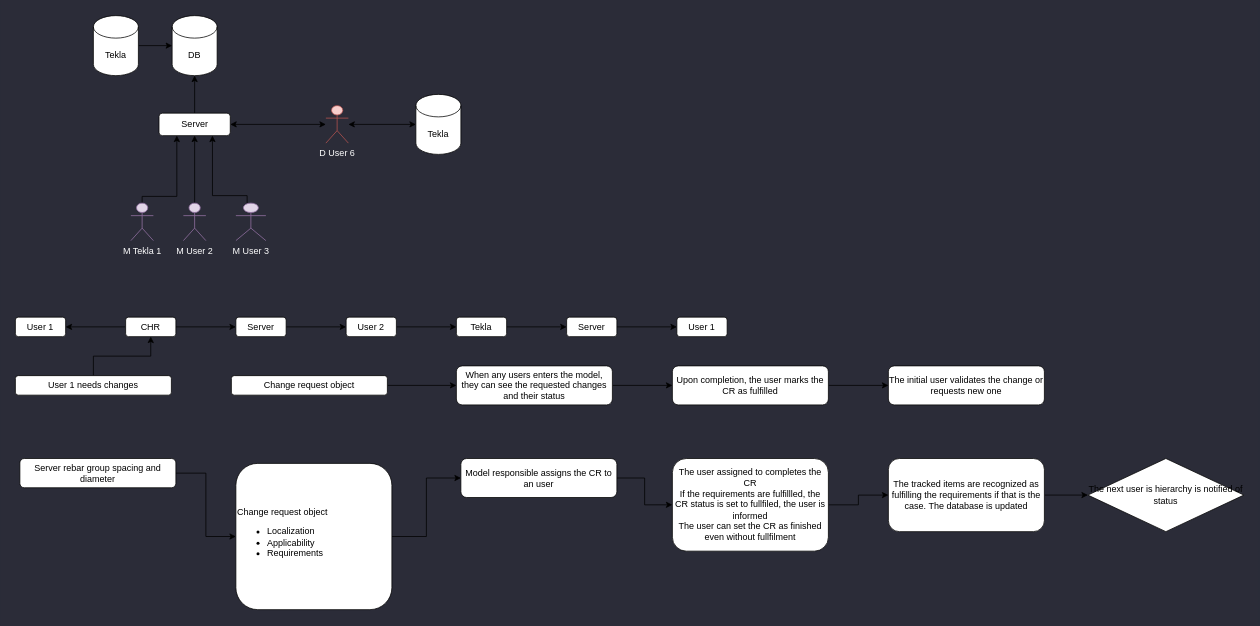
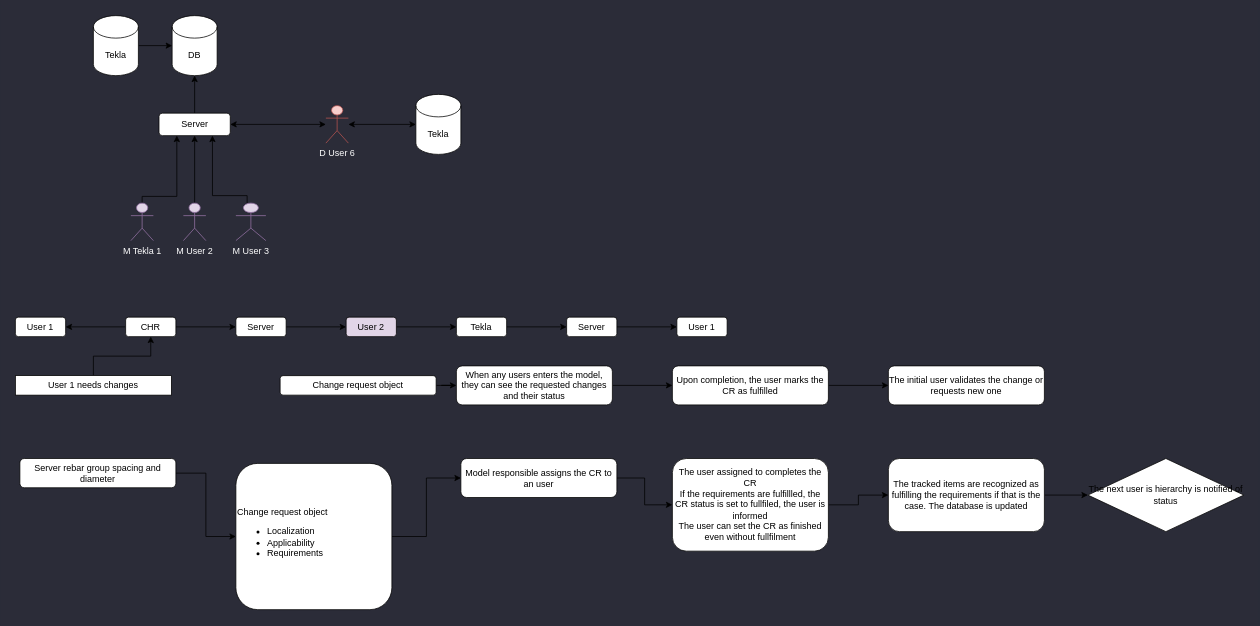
  <mxCell id="0" />
  <mxCell id="1" parent="0" />
  <mxCell id="2" style="edgeStyle=orthogonalEdgeStyle;rounded=0;orthogonalLoop=1;jettySize=auto;html=1;entryX=0.25;entryY=1;entryDx=0;entryDy=0;exitX=0.5;exitY=0;exitDx=0;exitDy=0;exitPerimeter=0;" edge="1" parent="1" source="3" target="9"><mxGeometry relative="1" as="geometry"><mxPoint x="189" y="260" as="sourcePoint" /><Array as="points"><mxPoint x="189" y="261" /><mxPoint x="235" y="261" /></Array></mxGeometry></mxCell>
  <mxCell id="3" value="&lt;font color=&quot;#ffffff&quot;&gt;M Tekla 1&lt;/font&gt;" style="shape=umlActor;verticalLabelPosition=bottom;verticalAlign=top;html=1;outlineConnect=0;fillColor=#e1d5e7;strokeColor=#9673a6;" vertex="1" parent="1"><mxGeometry x="174" y="270" width="30" height="50" as="geometry" /></mxCell>
  <mxCell id="4" style="edgeStyle=orthogonalEdgeStyle;rounded=0;orthogonalLoop=1;jettySize=auto;html=1;entryX=0.5;entryY=1;entryDx=0;entryDy=0;" edge="1" parent="1" source="5" target="9"><mxGeometry relative="1" as="geometry" /></mxCell>
  <mxCell id="5" value="&lt;font color=&quot;#ffffff&quot;&gt;M User 2&lt;/font&gt;" style="shape=umlActor;verticalLabelPosition=bottom;verticalAlign=top;html=1;outlineConnect=0;fillColor=#e1d5e7;strokeColor=#9673a6;align=center;fontFamily=Helvetica;fontSize=12;fontColor=default;" vertex="1" parent="1"><mxGeometry x="244" y="270" width="30" height="50" as="geometry" /></mxCell>
  <mxCell id="6" style="edgeStyle=orthogonalEdgeStyle;rounded=0;orthogonalLoop=1;jettySize=auto;html=1;entryX=0.75;entryY=1;entryDx=0;entryDy=0;" edge="1" parent="1" source="7" target="9"><mxGeometry relative="1" as="geometry"><Array as="points"><mxPoint x="329" y="260" /><mxPoint x="283" y="260" /></Array></mxGeometry></mxCell>
  <mxCell id="7" value="&lt;font color=&quot;#fcfcfc&quot;&gt;M User 3&lt;/font&gt;" style="shape=umlActor;verticalLabelPosition=bottom;verticalAlign=top;html=1;outlineConnect=0;fillColor=#e1d5e7;strokeColor=#9673a6;align=center;fontFamily=Helvetica;fontSize=12;fontColor=default;" vertex="1" parent="1"><mxGeometry x="314" y="270" width="40" height="50" as="geometry" /></mxCell>
  <mxCell id="8" value="" style="edgeStyle=orthogonalEdgeStyle;rounded=0;orthogonalLoop=1;jettySize=auto;html=1;" edge="1" parent="1" source="9" target="10"><mxGeometry relative="1" as="geometry" /></mxCell>
  <mxCell id="9" value="Server" style="rounded=1;whiteSpace=wrap;html=1;" vertex="1" parent="1"><mxGeometry x="211.5" y="150" width="95" height="30" as="geometry" /></mxCell>
  <mxCell id="10" value="DB" style="shape=cylinder3;whiteSpace=wrap;html=1;boundedLbl=1;backgroundOutline=1;size=15;" vertex="1" parent="1"><mxGeometry x="229" y="20" width="60" height="80" as="geometry" /></mxCell>
  <mxCell id="11" value="" style="edgeStyle=orthogonalEdgeStyle;rounded=0;orthogonalLoop=1;jettySize=auto;html=1;" edge="1" parent="1" source="12" target="10"><mxGeometry relative="1" as="geometry" /></mxCell>
  <mxCell id="12" value="Tekla" style="shape=cylinder3;whiteSpace=wrap;html=1;boundedLbl=1;backgroundOutline=1;size=15;" vertex="1" parent="1"><mxGeometry x="124" y="20" width="60" height="80" as="geometry" /></mxCell>
  <mxCell id="13" style="edgeStyle=orthogonalEdgeStyle;rounded=0;orthogonalLoop=1;jettySize=auto;html=1;entryX=1;entryY=0.5;entryDx=0;entryDy=0;sourcePerimeterSpacing=0;startArrow=classic;startFill=1;" edge="1" parent="1" source="15" target="9"><mxGeometry relative="1" as="geometry" /></mxCell>
  <mxCell id="14" value="" style="edgeStyle=orthogonalEdgeStyle;rounded=0;orthogonalLoop=1;jettySize=auto;html=1;sourcePerimeterSpacing=0;startArrow=classic;startFill=1;" edge="1" parent="1" source="15" target="16"><mxGeometry relative="1" as="geometry" /></mxCell>
  <mxCell id="15" value="&lt;font color=&quot;#ffffff&quot;&gt;D User 6&lt;/font&gt;" style="shape=umlActor;verticalLabelPosition=bottom;verticalAlign=top;html=1;outlineConnect=0;fillColor=#f8cecc;strokeColor=#b85450;" vertex="1" parent="1"><mxGeometry x="434" y="140" width="30" height="50" as="geometry" /></mxCell>
  <mxCell id="16" value="Tekla" style="shape=cylinder3;whiteSpace=wrap;html=1;boundedLbl=1;backgroundOutline=1;size=15;" vertex="1" parent="1"><mxGeometry x="554" y="125" width="60" height="80" as="geometry" /></mxCell>
  <mxCell id="17" value="" style="edgeStyle=orthogonalEdgeStyle;rounded=0;orthogonalLoop=1;jettySize=auto;html=1;" edge="1" parent="1" source="19" target="21"><mxGeometry relative="1" as="geometry" /></mxCell>
  <mxCell id="18" value="" style="edgeStyle=orthogonalEdgeStyle;rounded=0;orthogonalLoop=1;jettySize=auto;html=1;" edge="1" parent="1" source="19" target="24"><mxGeometry relative="1" as="geometry" /></mxCell>
  <mxCell id="19" value="CHR" style="rounded=1;whiteSpace=wrap;html=1;" vertex="1" parent="1"><mxGeometry x="167" y="422" width="67" height="26" as="geometry" /></mxCell>
  <mxCell id="20" value="" style="edgeStyle=orthogonalEdgeStyle;rounded=0;orthogonalLoop=1;jettySize=auto;html=1;" edge="1" parent="1" source="21" target="23"><mxGeometry relative="1" as="geometry" /></mxCell>
  <mxCell id="21" value="Server" style="rounded=1;whiteSpace=wrap;html=1;" vertex="1" parent="1"><mxGeometry x="314" y="422" width="67" height="26" as="geometry" /></mxCell>
  <mxCell id="22" value="" style="edgeStyle=orthogonalEdgeStyle;rounded=0;orthogonalLoop=1;jettySize=auto;html=1;" edge="1" parent="1" source="23" target="26"><mxGeometry relative="1" as="geometry" /></mxCell>
- <mxCell id="23" value="User 2" style="rounded=1;whiteSpace=wrap;html=1;" vertex="1" parent="1"><mxGeometry x="461" y="422" width="67" height="26" as="geometry" /></mxCell>
+ <mxCell id="23" value="User 2" style="rounded=1;whiteSpace=wrap;html=1;fillColor=#e1d5e7;" vertex="1" parent="1"><mxGeometry x="461" y="422" width="67" height="26" as="geometry" /></mxCell>
  <mxCell id="24" value="User 1" style="rounded=1;whiteSpace=wrap;html=1;" vertex="1" parent="1"><mxGeometry x="20" y="422" width="67" height="26" as="geometry" /></mxCell>
  <mxCell id="25" value="" style="edgeStyle=orthogonalEdgeStyle;rounded=0;orthogonalLoop=1;jettySize=auto;html=1;" edge="1" parent="1" source="26" target="28"><mxGeometry relative="1" as="geometry" /></mxCell>
  <mxCell id="26" value="Tekla" style="rounded=1;whiteSpace=wrap;html=1;" vertex="1" parent="1"><mxGeometry x="608" y="422" width="67" height="26" as="geometry" /></mxCell>
  <mxCell id="27" value="" style="edgeStyle=orthogonalEdgeStyle;rounded=0;orthogonalLoop=1;jettySize=auto;html=1;" edge="1" parent="1" source="28" target="29"><mxGeometry relative="1" as="geometry" /></mxCell>
  <mxCell id="28" value="Server" style="rounded=1;whiteSpace=wrap;html=1;" vertex="1" parent="1"><mxGeometry x="755" y="422" width="67" height="26" as="geometry" /></mxCell>
  <mxCell id="29" value="User 1" style="rounded=1;whiteSpace=wrap;html=1;" vertex="1" parent="1"><mxGeometry x="902" y="422" width="67" height="26" as="geometry" /></mxCell>
  <mxCell id="30" value="" style="edgeStyle=orthogonalEdgeStyle;rounded=0;orthogonalLoop=1;jettySize=auto;html=1;" edge="1" parent="1" source="31" target="19"><mxGeometry relative="1" as="geometry" /></mxCell>
- <mxCell id="31" value="User 1 needs changes" style="rounded=1;whiteSpace=wrap;html=1;" vertex="1" parent="1"><mxGeometry x="20" y="500" width="208" height="26" as="geometry" /></mxCell>
+ <mxCell id="31" value="User 1 needs changes" style="whiteSpace=wrap;html=1;rounded=0;" vertex="1" parent="1"><mxGeometry x="20" y="500" width="208" height="26" as="geometry" /></mxCell>
  <mxCell id="32" value="" style="edgeStyle=orthogonalEdgeStyle;rounded=0;orthogonalLoop=1;jettySize=auto;html=1;" edge="1" parent="1" source="33" target="35"><mxGeometry relative="1" as="geometry" /></mxCell>
- <mxCell id="33" value="Change request object" style="rounded=1;whiteSpace=wrap;html=1;" vertex="1" parent="1"><mxGeometry x="308" y="500" width="208" height="26" as="geometry" /></mxCell>
+ <mxCell id="33" value="Change request object" style="rounded=1;whiteSpace=wrap;html=1;" vertex="1" parent="1"><mxGeometry x="373" y="500" width="208" height="26" as="geometry" /></mxCell>
  <mxCell id="34" value="" style="edgeStyle=orthogonalEdgeStyle;rounded=0;orthogonalLoop=1;jettySize=auto;html=1;" edge="1" parent="1" source="35" target="37"><mxGeometry relative="1" as="geometry" /></mxCell>
  <mxCell id="35" value="When any users enters the model, they can see the requested changes and their status" style="rounded=1;whiteSpace=wrap;html=1;" vertex="1" parent="1"><mxGeometry x="608" y="487" width="208" height="52" as="geometry" /></mxCell>
  <mxCell id="36" value="" style="edgeStyle=orthogonalEdgeStyle;rounded=0;orthogonalLoop=1;jettySize=auto;html=1;" edge="1" parent="1" source="37" target="38"><mxGeometry relative="1" as="geometry" /></mxCell>
  <mxCell id="37" value="Upon completion, the user marks the CR as fulfilled" style="rounded=1;whiteSpace=wrap;html=1;" vertex="1" parent="1"><mxGeometry x="896" y="487" width="208" height="52" as="geometry" /></mxCell>
  <mxCell id="38" value="The initial user validates the change or requests new one" style="rounded=1;whiteSpace=wrap;html=1;" vertex="1" parent="1"><mxGeometry x="1184" y="487" width="208" height="52" as="geometry" /></mxCell>
  <mxCell id="39" style="edgeStyle=orthogonalEdgeStyle;rounded=0;orthogonalLoop=1;jettySize=auto;html=1;entryX=0;entryY=0.5;entryDx=0;entryDy=0;" edge="1" parent="1" source="40" target="42"><mxGeometry relative="1" as="geometry" /></mxCell>
  <mxCell id="40" value="Server rebar group spacing and diameter" style="rounded=1;whiteSpace=wrap;html=1;" vertex="1" parent="1"><mxGeometry x="26" y="610.5" width="208" height="39" as="geometry" /></mxCell>
  <mxCell id="41" style="edgeStyle=orthogonalEdgeStyle;rounded=0;orthogonalLoop=1;jettySize=auto;html=1;entryX=0;entryY=0.5;entryDx=0;entryDy=0;" edge="1" parent="1" source="42" target="44"><mxGeometry relative="1" as="geometry" /></mxCell>
  <mxCell id="42" value="&lt;div align=&quot;left&quot;&gt;Change request object&lt;/div&gt;&lt;div&gt;&lt;ul&gt;&lt;li&gt;Localization&lt;/li&gt;&lt;li&gt;Applicability&lt;/li&gt;&lt;li&gt;Requirements&lt;/li&gt;&lt;/ul&gt;&lt;/div&gt;" style="rounded=1;whiteSpace=wrap;html=1;align=left;" vertex="1" parent="1"><mxGeometry x="314" y="617" width="208" height="195" as="geometry" /></mxCell>
  <mxCell id="43" style="edgeStyle=orthogonalEdgeStyle;rounded=0;orthogonalLoop=1;jettySize=auto;html=1;entryX=0;entryY=0.5;entryDx=0;entryDy=0;" edge="1" parent="1" source="44" target="46"><mxGeometry relative="1" as="geometry" /></mxCell>
  <mxCell id="44" value="Model responsible assigns the CR to an user" style="rounded=1;whiteSpace=wrap;html=1;" vertex="1" parent="1"><mxGeometry x="614" y="610.5" width="208" height="52" as="geometry" /></mxCell>
  <mxCell id="45" style="edgeStyle=orthogonalEdgeStyle;rounded=0;orthogonalLoop=1;jettySize=auto;html=1;" edge="1" parent="1" source="46" target="48"><mxGeometry relative="1" as="geometry" /></mxCell>
  <mxCell id="46" value="&lt;div&gt;The user assigned to completes the CR&lt;/div&gt;&lt;div&gt;If the requirements are fulfillled, the CR status is set to fullfiled, the user is informed&lt;/div&gt;&lt;div&gt;The user can set the CR as finished even without fullfilment&lt;br&gt;&lt;/div&gt;" style="rounded=1;whiteSpace=wrap;html=1;" vertex="1" parent="1"><mxGeometry x="896" y="610.5" width="208" height="123.5" as="geometry" /></mxCell>
  <mxCell id="47" style="edgeStyle=orthogonalEdgeStyle;rounded=0;orthogonalLoop=1;jettySize=auto;html=1;" edge="1" parent="1" source="48" target="49"><mxGeometry relative="1" as="geometry" /></mxCell>
  <mxCell id="48" value="The tracked items are recognized as fulfilling the requirements if that is the case. The database is updated" style="rounded=1;whiteSpace=wrap;html=1;" vertex="1" parent="1"><mxGeometry x="1184" y="610.5" width="208" height="97.5" as="geometry" /></mxCell>
  <mxCell id="49" value="The next user is hierarchy is notified of status" style="rhombus;whiteSpace=wrap;html=1;" vertex="1" parent="1"><mxGeometry x="1450" y="610.5" width="208" height="97.5" as="geometry" /></mxCell>
